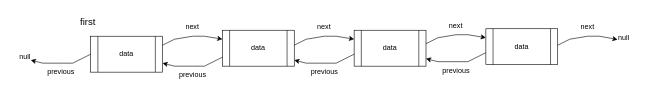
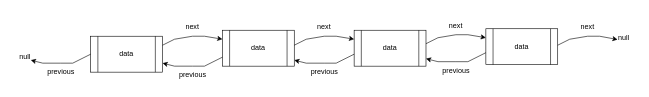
  <mxCell id="0" />
  <mxCell id="1" parent="0" />
  <mxCell id="2" value="data" style="shape=process;whiteSpace=wrap;html=1;backgroundOutline=1;" vertex="1" parent="1"><mxGeometry x="150" y="60" width="120" height="60" as="geometry" /></mxCell>
  <mxCell id="3" value="" style="endArrow=classic;html=1;rounded=0;exitX=1;exitY=0.25;exitDx=0;exitDy=0;entryX=0;entryY=0.25;entryDx=0;entryDy=0;" edge="1" parent="1" source="2" target="4"><mxGeometry width="50" height="50" relative="1" as="geometry"><mxPoint x="320" y="70" as="sourcePoint" /><mxPoint x="330" y="20" as="targetPoint" /><Array as="points"><mxPoint x="290" y="65" /><mxPoint x="320" y="60" /><mxPoint x="340" y="60" /></Array></mxGeometry></mxCell>
  <mxCell id="4" value="data" style="shape=process;whiteSpace=wrap;html=1;backgroundOutline=1;" vertex="1" parent="1"><mxGeometry x="370" y="50" width="120" height="60" as="geometry" /></mxCell>
  <mxCell id="5" value="next" style="text;html=1;strokeColor=none;fillColor=none;align=center;verticalAlign=middle;whiteSpace=wrap;rounded=0;" vertex="1" parent="1"><mxGeometry x="290" y="30" width="60" height="30" as="geometry" /></mxCell>
  <mxCell id="6" value="" style="endArrow=classic;html=1;rounded=0;exitX=1;exitY=0.25;exitDx=0;exitDy=0;entryX=0;entryY=0.25;entryDx=0;entryDy=0;" edge="1" parent="1" target="7"><mxGeometry width="50" height="50" relative="1" as="geometry"><mxPoint x="490" y="75" as="sourcePoint" /><mxPoint x="550" y="20" as="targetPoint" /><Array as="points"><mxPoint x="510" y="65" /><mxPoint x="540" y="60" /><mxPoint x="560" y="60" /></Array></mxGeometry></mxCell>
  <mxCell id="7" value="data" style="shape=process;whiteSpace=wrap;html=1;backgroundOutline=1;" vertex="1" parent="1"><mxGeometry x="590" y="50" width="120" height="60" as="geometry" /></mxCell>
  <mxCell id="8" value="next" style="text;html=1;strokeColor=none;fillColor=none;align=center;verticalAlign=middle;whiteSpace=wrap;rounded=0;" vertex="1" parent="1"><mxGeometry x="510" y="30" width="60" height="30" as="geometry" /></mxCell>
  <mxCell id="9" value="" style="endArrow=classic;html=1;rounded=0;exitX=0;exitY=0.75;exitDx=0;exitDy=0;entryX=1;entryY=0.75;entryDx=0;entryDy=0;" edge="1" parent="1" source="4" target="2"><mxGeometry width="50" height="50" relative="1" as="geometry"><mxPoint x="360" y="130" as="sourcePoint" /><mxPoint x="290" y="160" as="targetPoint" /><Array as="points"><mxPoint x="340" y="110" /><mxPoint x="320" y="110" /><mxPoint x="290" y="110" /></Array></mxGeometry></mxCell>
  <mxCell id="10" value="previous" style="text;html=1;align=center;verticalAlign=middle;resizable=0;points=[];autosize=1;strokeColor=none;fillColor=none;" vertex="1" parent="1"><mxGeometry x="285" y="110" width="70" height="30" as="geometry" /></mxCell>
  <mxCell id="11" value="" style="endArrow=classic;html=1;rounded=0;exitX=0;exitY=0.75;exitDx=0;exitDy=0;entryX=1;entryY=0.75;entryDx=0;entryDy=0;" edge="1" parent="1"><mxGeometry width="50" height="50" relative="1" as="geometry"><mxPoint x="590" y="90" as="sourcePoint" /><mxPoint x="490" y="100" as="targetPoint" /><Array as="points"><mxPoint x="560" y="105" /><mxPoint x="540" y="105" /><mxPoint x="510" y="105" /></Array></mxGeometry></mxCell>
  <mxCell id="12" value="previous" style="text;html=1;align=center;verticalAlign=middle;resizable=0;points=[];autosize=1;strokeColor=none;fillColor=none;" vertex="1" parent="1"><mxGeometry x="505" y="105" width="70" height="30" as="geometry" /></mxCell>
  <mxCell id="13" value="" style="endArrow=classic;html=1;rounded=0;exitX=1;exitY=0.25;exitDx=0;exitDy=0;entryX=0;entryY=0.25;entryDx=0;entryDy=0;" edge="1" parent="1" target="14"><mxGeometry width="50" height="50" relative="1" as="geometry"><mxPoint x="710" y="72.5" as="sourcePoint" /><mxPoint x="770" y="17.5" as="targetPoint" /><Array as="points"><mxPoint x="730" y="62.5" /><mxPoint x="760" y="57.5" /><mxPoint x="780" y="57.5" /></Array></mxGeometry></mxCell>
  <mxCell id="14" value="data" style="shape=process;whiteSpace=wrap;html=1;backgroundOutline=1;" vertex="1" parent="1"><mxGeometry x="810" y="47.5" width="120" height="60" as="geometry" /></mxCell>
  <mxCell id="15" value="next" style="text;html=1;strokeColor=none;fillColor=none;align=center;verticalAlign=middle;whiteSpace=wrap;rounded=0;" vertex="1" parent="1"><mxGeometry x="730" y="27.5" width="60" height="30" as="geometry" /></mxCell>
  <mxCell id="16" value="" style="endArrow=classic;html=1;rounded=0;exitX=0;exitY=0.75;exitDx=0;exitDy=0;entryX=1;entryY=0.75;entryDx=0;entryDy=0;" edge="1" parent="1"><mxGeometry width="50" height="50" relative="1" as="geometry"><mxPoint x="810" y="87.5" as="sourcePoint" /><mxPoint x="710" y="97.5" as="targetPoint" /><Array as="points"><mxPoint x="780" y="102.5" /><mxPoint x="760" y="102.5" /><mxPoint x="730" y="102.5" /></Array></mxGeometry></mxCell>
  <mxCell id="17" value="previous" style="text;html=1;align=center;verticalAlign=middle;resizable=0;points=[];autosize=1;strokeColor=none;fillColor=none;" vertex="1" parent="1"><mxGeometry x="725" y="102.5" width="70" height="30" as="geometry" /></mxCell>
- <mxCell id="18" value="first" style="text;html=1;align=center;verticalAlign=middle;resizable=0;points=[];autosize=1;strokeColor=none;fillColor=none;fontSize=16;" vertex="1" parent="1"><mxGeometry x="120" y="20" width="50" height="30" as="geometry" /></mxCell>
  <mxCell id="19" value="" style="endArrow=classic;html=1;rounded=0;exitX=1;exitY=0.25;exitDx=0;exitDy=0;entryX=0;entryY=0.25;entryDx=0;entryDy=0;" edge="1" parent="1"><mxGeometry width="50" height="50" relative="1" as="geometry"><mxPoint x="930" y="75" as="sourcePoint" /><mxPoint x="1030" y="65.5" as="targetPoint" /><Array as="points"><mxPoint x="950" y="65" /><mxPoint x="980" y="60" /><mxPoint x="1000" y="60" /></Array></mxGeometry></mxCell>
  <mxCell id="20" value="next" style="text;html=1;strokeColor=none;fillColor=none;align=center;verticalAlign=middle;whiteSpace=wrap;rounded=0;" vertex="1" parent="1"><mxGeometry x="950" y="30" width="60" height="30" as="geometry" /></mxCell>
  <mxCell id="21" value="" style="endArrow=classic;html=1;rounded=0;exitX=0;exitY=0.75;exitDx=0;exitDy=0;entryX=1;entryY=0.75;entryDx=0;entryDy=0;" edge="1" parent="1"><mxGeometry width="50" height="50" relative="1" as="geometry"><mxPoint x="150" y="90" as="sourcePoint" /><mxPoint x="50" y="100" as="targetPoint" /><Array as="points"><mxPoint x="120" y="105" /><mxPoint x="100" y="105" /><mxPoint x="70" y="105" /></Array></mxGeometry></mxCell>
  <mxCell id="22" value="previous" style="text;html=1;align=center;verticalAlign=middle;resizable=0;points=[];autosize=1;strokeColor=none;fillColor=none;" vertex="1" parent="1"><mxGeometry x="65" y="105" width="70" height="30" as="geometry" /></mxCell>
  <mxCell id="23" value="null" style="text;html=1;align=center;verticalAlign=middle;resizable=0;points=[];autosize=1;strokeColor=none;fillColor=none;" vertex="1" parent="1"><mxGeometry x="20" y="80" width="40" height="30" as="geometry" /></mxCell>
  <mxCell id="24" value="null" style="text;html=1;align=center;verticalAlign=middle;resizable=0;points=[];autosize=1;strokeColor=none;fillColor=none;" vertex="1" parent="1"><mxGeometry x="1020" y="47.5" width="40" height="30" as="geometry" /></mxCell>
